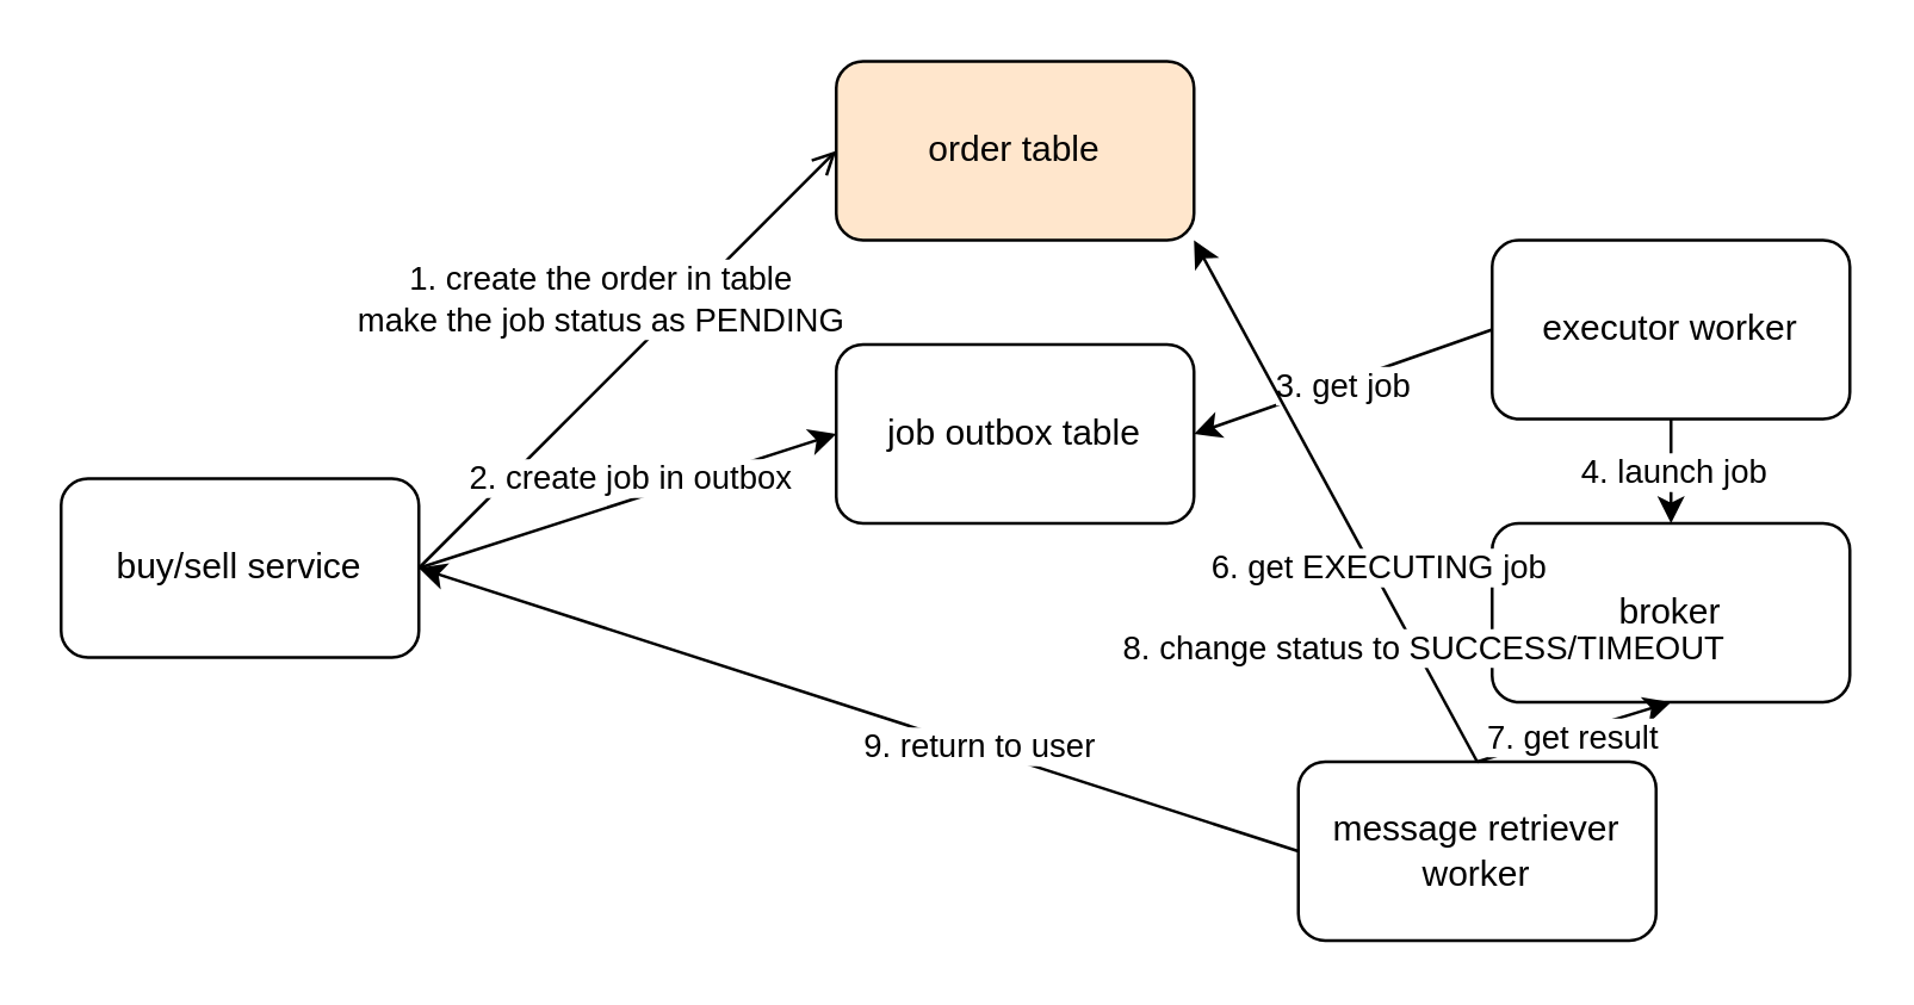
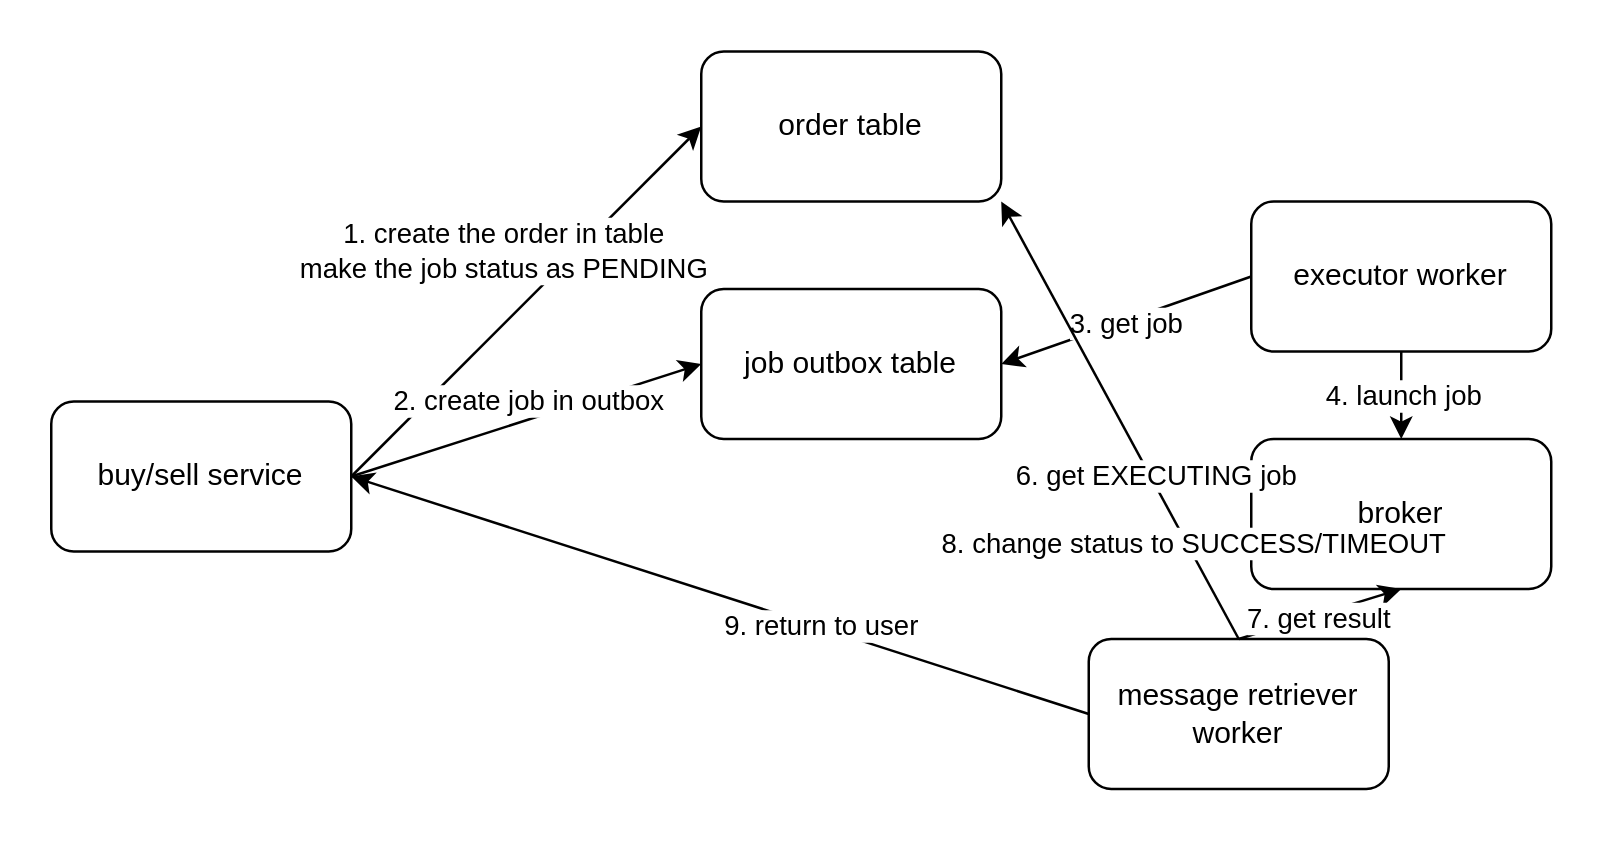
  <mxCell id="0" />
  <mxCell id="1" parent="0" />
  <mxCell id="2" value="broker" style="rounded=1;whiteSpace=wrap;html=1;" vertex="1" parent="1"><mxGeometry x="500" y="175" width="120" height="60" as="geometry" /></mxCell>
  <mxCell id="3" value="buy/sell service" style="rounded=1;whiteSpace=wrap;html=1;" vertex="1" parent="1"><mxGeometry x="20" y="160" width="120" height="60" as="geometry" /></mxCell>
- <mxCell id="4" value="order table" style="rounded=1;whiteSpace=wrap;html=1;fillColor=#ffe6cc;" vertex="1" parent="1"><mxGeometry x="280" y="20" width="120" height="60" as="geometry" /></mxCell>
- <mxCell id="5" value="" style="edgeStyle=none;orthogonalLoop=1;jettySize=auto;html=1;rounded=0;entryX=0;entryY=0.5;entryDx=0;entryDy=0;exitX=1;exitY=0.5;exitDx=0;exitDy=0;endArrow=open;" edge="1" parent="1" source="3" target="4"><mxGeometry width="100" relative="1" as="geometry"><mxPoint x="160" y="180" as="sourcePoint" /><mxPoint x="260" y="180" as="targetPoint" /><Array as="points" /></mxGeometry></mxCell>
+ <mxCell id="4" value="order table" style="rounded=1;whiteSpace=wrap;html=1;" vertex="1" parent="1"><mxGeometry x="280" y="20" width="120" height="60" as="geometry" /></mxCell>
+ <mxCell id="5" value="" style="edgeStyle=none;orthogonalLoop=1;jettySize=auto;html=1;rounded=0;entryX=0;entryY=0.5;entryDx=0;entryDy=0;exitX=1;exitY=0.5;exitDx=0;exitDy=0;" edge="1" parent="1" source="3" target="4"><mxGeometry width="100" relative="1" as="geometry"><mxPoint x="160" y="180" as="sourcePoint" /><mxPoint x="260" y="180" as="targetPoint" /><Array as="points" /></mxGeometry></mxCell>
  <mxCell id="6" value="1. create the order in table&lt;br&gt;make the job status as PENDING" style="edgeLabel;html=1;align=center;verticalAlign=middle;resizable=0;points=[];" vertex="1" connectable="0" parent="5"><mxGeometry x="-0.174" y="-1" relative="1" as="geometry"><mxPoint x="2" y="-33" as="offset" /></mxGeometry></mxCell>
  <mxCell id="7" value="job outbox table" style="rounded=1;whiteSpace=wrap;html=1;" vertex="1" parent="1"><mxGeometry x="280" y="115" width="120" height="60" as="geometry" /></mxCell>
  <mxCell id="8" value="" style="edgeStyle=none;orthogonalLoop=1;jettySize=auto;html=1;rounded=0;entryX=0;entryY=0.5;entryDx=0;entryDy=0;exitX=1;exitY=0.5;exitDx=0;exitDy=0;" edge="1" parent="1" source="3" target="7"><mxGeometry width="100" relative="1" as="geometry"><mxPoint x="160" y="180" as="sourcePoint" /><mxPoint x="260" y="180" as="targetPoint" /><Array as="points" /></mxGeometry></mxCell>
  <mxCell id="9" value="2. create job in outbox" style="edgeLabel;html=1;align=center;verticalAlign=middle;resizable=0;points=[];" vertex="1" connectable="0" parent="8"><mxGeometry x="-0.325" y="-2" relative="1" as="geometry"><mxPoint x="22" y="-17" as="offset" /></mxGeometry></mxCell>
  <mxCell id="10" value="executor worker" style="rounded=1;whiteSpace=wrap;html=1;" vertex="1" parent="1"><mxGeometry x="500" y="80" width="120" height="60" as="geometry" /></mxCell>
  <mxCell id="11" value="" style="edgeStyle=none;orthogonalLoop=1;jettySize=auto;html=1;rounded=0;exitX=0;exitY=0.5;exitDx=0;exitDy=0;entryX=1;entryY=0.5;entryDx=0;entryDy=0;" edge="1" parent="1" source="10" target="7"><mxGeometry width="100" relative="1" as="geometry"><mxPoint x="410" y="220" as="sourcePoint" /><mxPoint x="510" y="220" as="targetPoint" /><Array as="points" /></mxGeometry></mxCell>
  <mxCell id="12" value="3. get job" style="edgeLabel;html=1;align=center;verticalAlign=middle;resizable=0;points=[];" vertex="1" connectable="0" parent="11"><mxGeometry x="0.02" y="1" relative="1" as="geometry"><mxPoint as="offset" /></mxGeometry></mxCell>
  <mxCell id="13" value="" style="edgeStyle=none;orthogonalLoop=1;jettySize=auto;html=1;rounded=0;exitX=0.5;exitY=1;exitDx=0;exitDy=0;entryX=0.5;entryY=0;entryDx=0;entryDy=0;" edge="1" parent="1" source="10" target="2"><mxGeometry width="100" relative="1" as="geometry"><mxPoint x="550" y="155" as="sourcePoint" /><mxPoint x="650" y="155" as="targetPoint" /><Array as="points" /></mxGeometry></mxCell>
  <mxCell id="14" value="4. launch job" style="edgeLabel;html=1;align=center;verticalAlign=middle;resizable=0;points=[];" vertex="1" connectable="0" parent="13"><mxGeometry x="-0.02" relative="1" as="geometry"><mxPoint as="offset" /></mxGeometry></mxCell>
  <mxCell id="15" value="" style="edgeStyle=none;orthogonalLoop=1;jettySize=auto;html=1;rounded=0;exitX=0.5;exitY=0;exitDx=0;exitDy=0;entryX=1;entryY=1;entryDx=0;entryDy=0;" edge="1" parent="1" source="18" target="4"><mxGeometry width="100" relative="1" as="geometry"><mxPoint x="280" y="260" as="sourcePoint" /><mxPoint x="380" y="260" as="targetPoint" /><Array as="points" /></mxGeometry></mxCell>
  <mxCell id="16" value="6. get EXECUTING job" style="edgeLabel;html=1;align=center;verticalAlign=middle;resizable=0;points=[];" vertex="1" connectable="0" parent="15"><mxGeometry x="-0.257" y="-2" relative="1" as="geometry"><mxPoint as="offset" /></mxGeometry></mxCell>
  <mxCell id="17" value="8. change status to SUCCESS/TIMEOUT" style="edgeLabel;html=1;align=center;verticalAlign=middle;resizable=0;points=[];" vertex="1" connectable="0" parent="15"><mxGeometry x="-0.569" y="-2" relative="1" as="geometry"><mxPoint as="offset" /></mxGeometry></mxCell>
  <mxCell id="18" value="message retriever worker" style="rounded=1;whiteSpace=wrap;html=1;" vertex="1" parent="1"><mxGeometry x="435" y="255" width="120" height="60" as="geometry" /></mxCell>
  <mxCell id="19" value="" style="edgeStyle=none;orthogonalLoop=1;jettySize=auto;html=1;rounded=0;entryX=0.5;entryY=1;entryDx=0;entryDy=0;exitX=0.5;exitY=0;exitDx=0;exitDy=0;" edge="1" parent="1" source="18" target="2"><mxGeometry width="100" relative="1" as="geometry"><mxPoint x="550" y="330" as="sourcePoint" /><mxPoint x="650" y="330" as="targetPoint" /><Array as="points" /></mxGeometry></mxCell>
  <mxCell id="20" value="7. get result" style="edgeLabel;html=1;align=center;verticalAlign=middle;resizable=0;points=[];" vertex="1" connectable="0" parent="19"><mxGeometry x="-0.037" y="-1" relative="1" as="geometry"><mxPoint as="offset" /></mxGeometry></mxCell>
  <mxCell id="21" value="" style="edgeStyle=none;orthogonalLoop=1;jettySize=auto;html=1;rounded=0;exitX=0;exitY=0.5;exitDx=0;exitDy=0;entryX=1;entryY=0.5;entryDx=0;entryDy=0;" edge="1" parent="1" source="18" target="3"><mxGeometry width="100" relative="1" as="geometry"><mxPoint x="130" y="270" as="sourcePoint" /><mxPoint x="230" y="270" as="targetPoint" /><Array as="points" /></mxGeometry></mxCell>
  <mxCell id="22" value="9. return to user" style="edgeLabel;html=1;align=center;verticalAlign=middle;resizable=0;points=[];" vertex="1" connectable="0" parent="21"><mxGeometry x="-0.271" y="-1" relative="1" as="geometry"><mxPoint as="offset" /></mxGeometry></mxCell>
